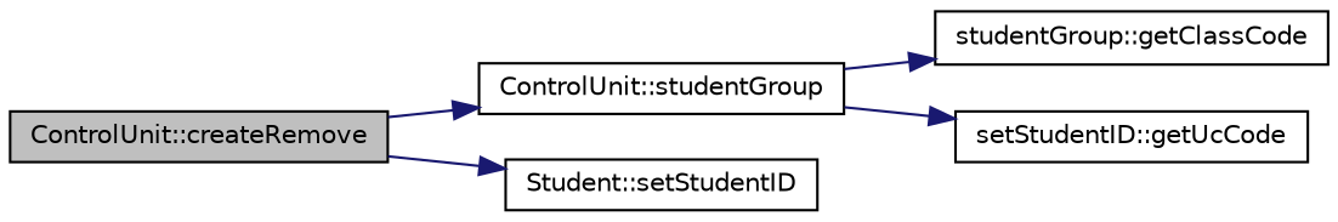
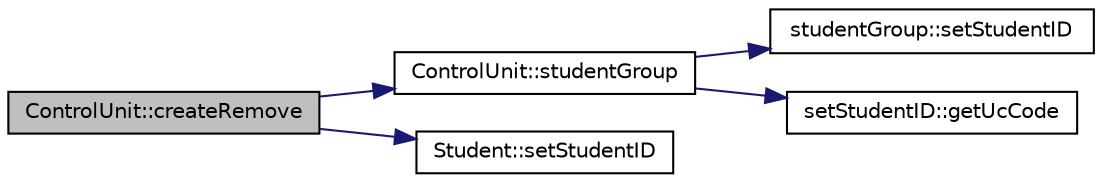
  digraph {
    rankdir=LR
    node [color=black fillcolor=white fontname=Helvetica fontsize=10 shape=record style=filled]
    edge [color=midnightblue fontname=Helvetica fontsize=10 labelfontname=Helvetica labelfontsize=10 style=solid]
    n1 [fillcolor=grey75 fontcolor=black height=0.2 label="ControlUnit::createRemove" width=0.4]
    n2 [height=0.2 label="ControlUnit::studentGroup" width=0.4]
    n3 [height=0.2 label="Student::setStudentID" width=0.4]
-   n4 [height=0.2 label="studentGroup::getClassCode" width=0.4]
+   n4 [height=0.2 label="studentGroup::setStudentID" width=0.4]
    n5 [height=0.2 label="setStudentID::getUcCode" width=0.4]
    n1 -> n2
    n1 -> n3
    n2 -> n4
    n2 -> n5
  }
